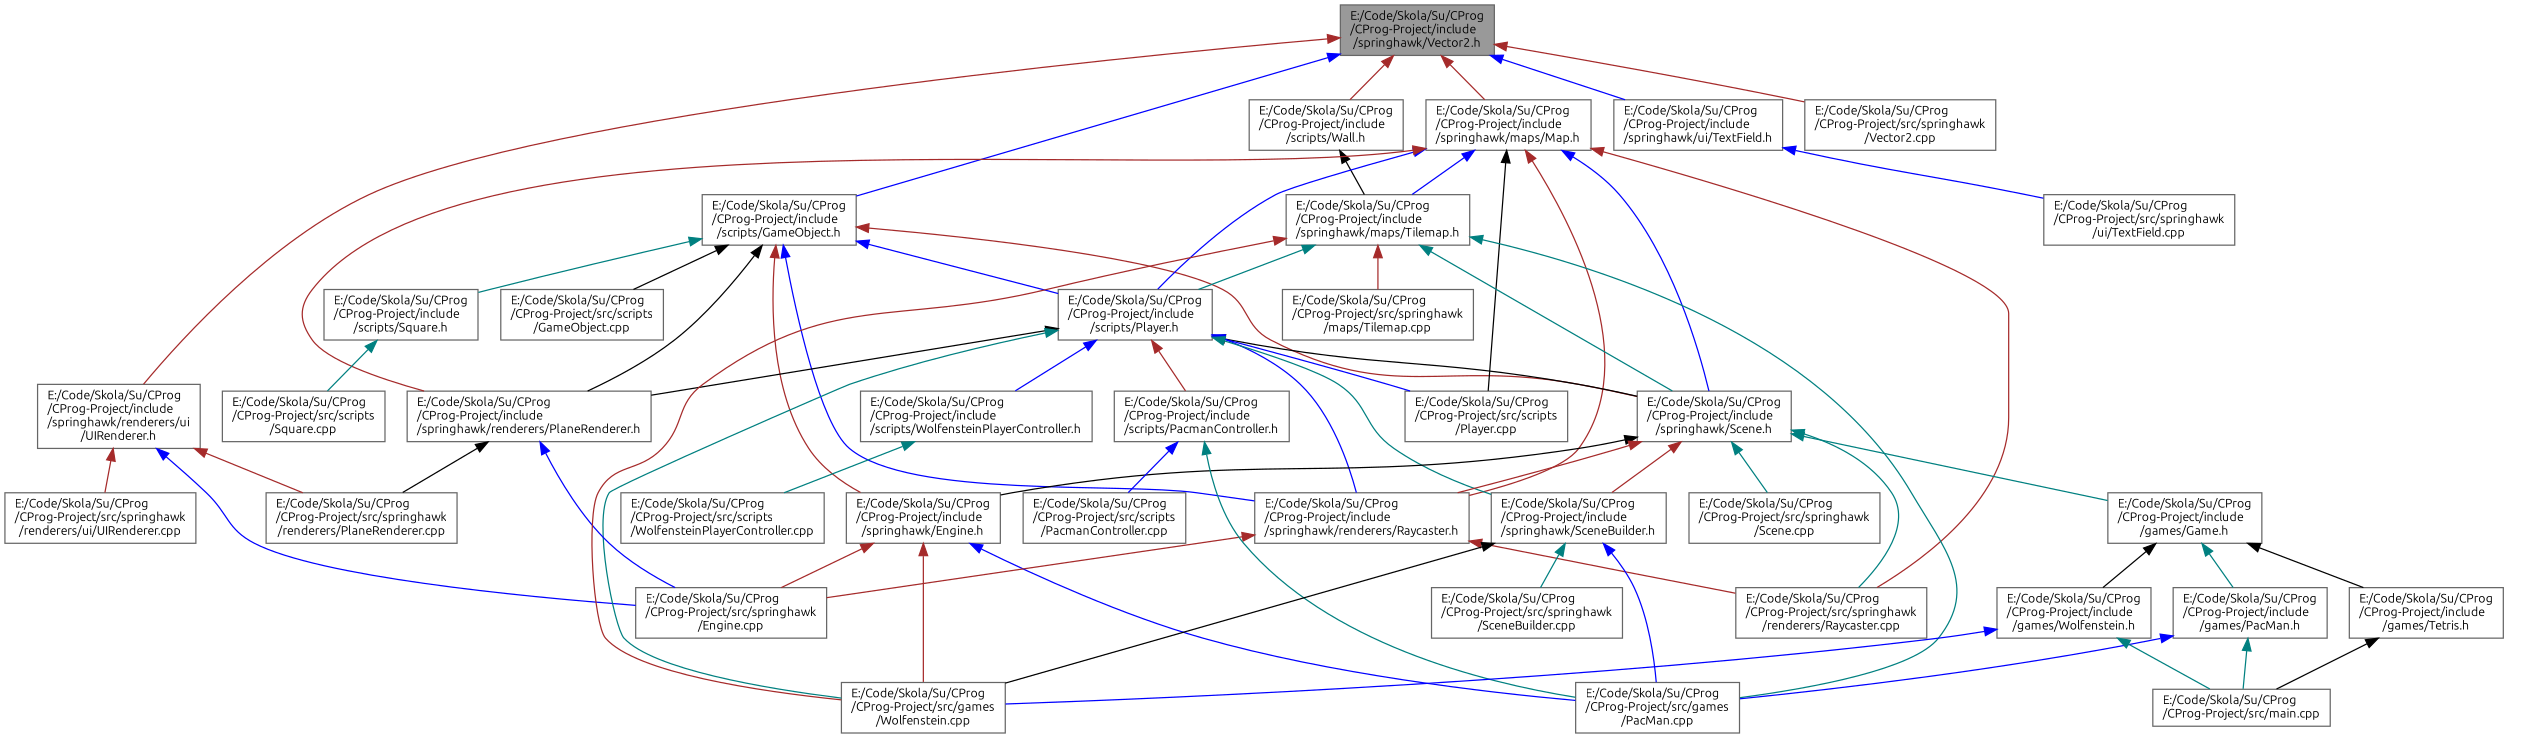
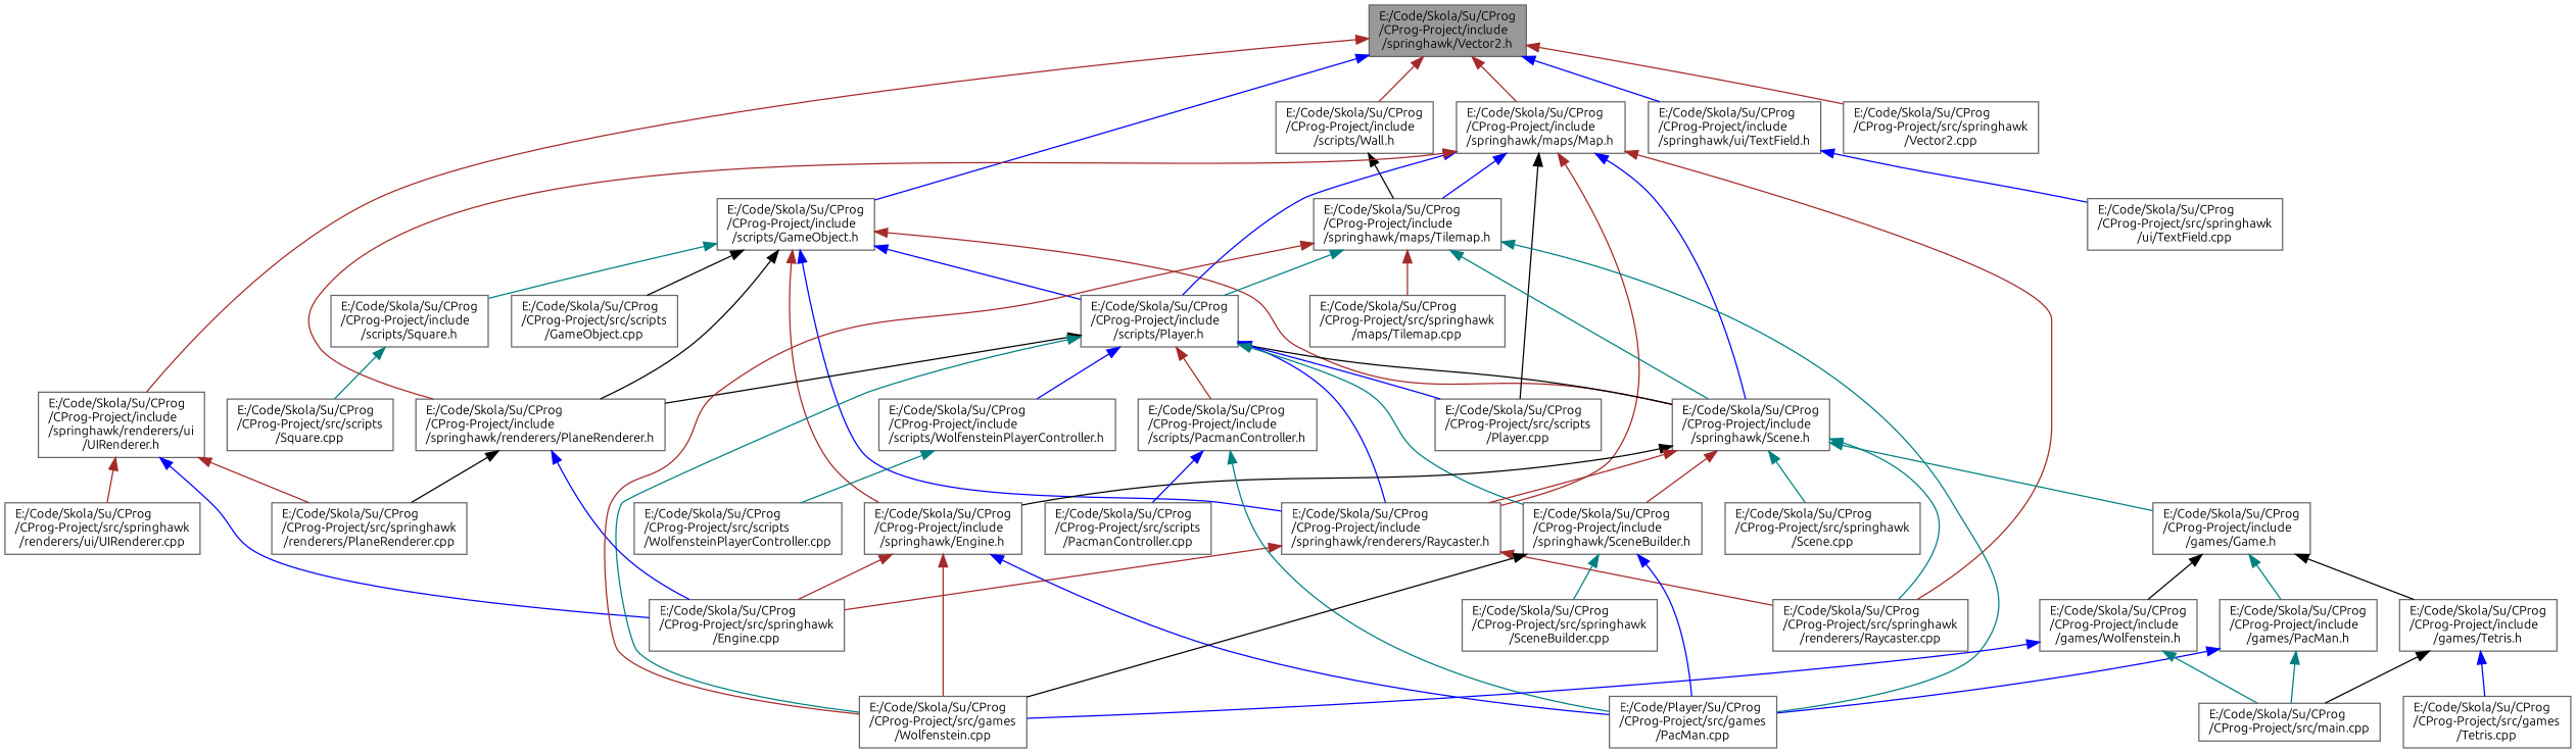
  digraph {
    fontname=Ubuntu
    node [color=grey40 fillcolor=white fontname=Ubuntu fontsize=10 shape=box style=filled]
    edge [color=brown dir=back fontname=Ubuntu fontsize=10 labelfontname=Helvetica labelfontsize=10 style=solid]
    n1 [color=gray40 fillcolor=grey60 fontcolor=black height=0.2 label="E:/Code/Skola/Su/CProg\l/CProg-Project/include\l/springhawk/Vector2.h" width=0.4]
    n2 [height=0.2 label="E:/Code/Skola/Su/CProg\l/CProg-Project/include\l/scripts/GameObject.h" width=0.4]
    n3 [height=0.2 label="E:/Code/Skola/Su/CProg\l/CProg-Project/include\l/scripts/Wall.h" width=0.4]
    n4 [height=0.2 label="E:/Code/Skola/Su/CProg\l/CProg-Project/include\l/springhawk/maps/Map.h" width=0.4]
    n5 [height=0.2 label="E:/Code/Skola/Su/CProg\l/CProg-Project/include\l/springhawk/renderers/ui\l/UIRenderer.h" width=0.4]
    n6 [height=0.2 label="E:/Code/Skola/Su/CProg\l/CProg-Project/include\l/springhawk/ui/TextField.h" width=0.4]
    n7 [height=0.2 label="E:/Code/Skola/Su/CProg\l/CProg-Project/src/springhawk\l/Vector2.cpp" width=0.4]
    n8 [height=0.2 label="E:/Code/Skola/Su/CProg\l/CProg-Project/include\l/scripts/Player.h" width=0.4]
    n9 [height=0.2 label="E:/Code/Skola/Su/CProg\l/CProg-Project/include\l/springhawk/Scene.h" width=0.4]
    n10 [height=0.2 label="E:/Code/Skola/Su/CProg\l/CProg-Project/include\l/springhawk/Engine.h" width=0.4]
    n11 [height=0.2 label="E:/Code/Skola/Su/CProg\l/CProg-Project/include\l/springhawk/renderers/Raycaster.h" width=0.4]
    n12 [height=0.2 label="E:/Code/Skola/Su/CProg\l/CProg-Project/include\l/springhawk/renderers/PlaneRenderer.h" width=0.4]
    n13 [height=0.2 label="E:/Code/Skola/Su/CProg\l/CProg-Project/include\l/scripts/Square.h" width=0.4]
    n14 [height=0.2 label="E:/Code/Skola/Su/CProg\l/CProg-Project/src/scripts\l/GameObject.cpp" width=0.4]
    n15 [height=0.2 label="E:/Code/Skola/Su/CProg\l/CProg-Project/include\l/springhawk/maps/Tilemap.h" width=0.4]
    n16 [height=0.2 label="E:/Code/Skola/Su/CProg\l/CProg-Project/src/scripts\l/Player.cpp" width=0.4]
    n17 [height=0.2 label="E:/Code/Skola/Su/CProg\l/CProg-Project/src/springhawk\l/renderers/Raycaster.cpp" width=0.4]
    n18 [height=0.2 label="E:/Code/Skola/Su/CProg\l/CProg-Project/src/springhawk\l/Engine.cpp" width=0.4]
    n19 [height=0.2 label="E:/Code/Skola/Su/CProg\l/CProg-Project/src/springhawk\l/renderers/PlaneRenderer.cpp" width=0.4]
    n20 [height=0.2 label="E:/Code/Skola/Su/CProg\l/CProg-Project/src/springhawk\l/renderers/ui/UIRenderer.cpp" width=0.4]
    n21 [height=0.2 label="E:/Code/Skola/Su/CProg\l/CProg-Project/src/springhawk\l/ui/TextField.cpp" width=0.4]
    n22 [height=0.2 label="E:/Code/Skola/Su/CProg\l/CProg-Project/include\l/scripts/PacmanController.h" width=0.4]
    n23 [height=0.2 label="E:/Code/Skola/Su/CProg\l/CProg-Project/include\l/scripts/WolfensteinPlayerController.h" width=0.4]
    n24 [height=0.2 label="E:/Code/Skola/Su/CProg\l/CProg-Project/src/games\l/Wolfenstein.cpp" width=0.4]
    n25 [height=0.2 label="E:/Code/Skola/Su/CProg\l/CProg-Project/include\l/springhawk/SceneBuilder.h" width=0.4]
    n26 [height=0.2 label="E:/Code/Skola/Su/CProg\l/CProg-Project/include\l/games/Game.h" width=0.4]
    n27 [height=0.2 label="E:/Code/Skola/Su/CProg\l/CProg-Project/src/springhawk\l/Scene.cpp" width=0.4]
-   n28 [height=0.2 label="E:/Code/Skola/Su/CProg\l/CProg-Project/src/games\l/PacMan.cpp" width=0.4]
+   n28 [height=0.2 label="E:/Code/Player/Su/CProg\l/CProg-Project/src/games\l/PacMan.cpp" width=0.4]
    n29 [height=0.2 label="E:/Code/Skola/Su/CProg\l/CProg-Project/src/scripts\l/Square.cpp" width=0.4]
    n30 [height=0.2 label="E:/Code/Skola/Su/CProg\l/CProg-Project/src/scripts\l/PacmanController.cpp" width=0.4]
    n31 [height=0.2 label="E:/Code/Skola/Su/CProg\l/CProg-Project/src/scripts\l/WolfensteinPlayerController.cpp" width=0.4]
    n32 [height=0.2 label="E:/Code/Skola/Su/CProg\l/CProg-Project/src/springhawk\l/SceneBuilder.cpp" width=0.4]
    n33 [height=0.2 label="E:/Code/Skola/Su/CProg\l/CProg-Project/include\l/games/PacMan.h" width=0.4]
    n34 [height=0.2 label="E:/Code/Skola/Su/CProg\l/CProg-Project/include\l/games/Tetris.h" width=0.4]
    n35 [height=0.2 label="E:/Code/Skola/Su/CProg\l/CProg-Project/include\l/games/Wolfenstein.h" width=0.4]
    n36 [height=0.2 label="E:/Code/Skola/Su/CProg\l/CProg-Project/src/main.cpp" width=0.4]
+   n37 [height=0.2 label="E:/Code/Skola/Su/CProg\l/CProg-Project/src/games\l/Tetris.cpp" width=0.4]
    n38 [height=0.2 label="E:/Code/Skola/Su/CProg\l/CProg-Project/src/springhawk\l/maps/Tilemap.cpp" width=0.4]
    n1 -> n2 [color=blue]
    n1 -> n3
    n1 -> n4
    n1 -> n5
    n1 -> n6 [color=blue]
    n1 -> n7
    n2 -> n8 [color=blue]
    n2 -> n9
    n2 -> n10
    n2 -> n11 [color=blue]
    n2 -> n12 [color=black]
    n2 -> n13 [color=teal]
    n2 -> n14 [color=black]
    n3 -> n15 [color=black]
    n4 -> n8 [color=blue]
    n4 -> n9 [color=blue]
    n4 -> n11
    n4 -> n12
    n4 -> n15 [color=blue]
    n4 -> n16 [color=black]
    n4 -> n17
    n5 -> n18 [color=blue]
    n5 -> n19
    n5 -> n20
    n6 -> n21 [color=blue]
    n8 -> n9 [color=black]
    n8 -> n11 [color=blue]
    n8 -> n12 [color=black]
    n8 -> n16 [color=blue]
    n8 -> n22
    n8 -> n23 [color=blue]
    n8 -> n24 [color=teal]
    n8 -> n25 [color=teal]
    n9 -> n10 [color=black]
    n9 -> n11
    n9 -> n17 [color=teal]
    n9 -> n25
    n9 -> n26 [color=teal]
    n9 -> n27 [color=teal]
    n10 -> n18
    n10 -> n24
    n10 -> n28 [color=blue]
    n11 -> n17
    n11 -> n18
    n12 -> n18 [color=blue]
    n12 -> n19 [color=black]
    n13 -> n29 [color=teal]
    n15 -> n8 [color=teal]
    n15 -> n9 [color=teal]
    n15 -> n24
    n15 -> n28 [color=teal]
    n15 -> n38
    n22 -> n28 [color=teal]
    n22 -> n30 [color=blue]
    n23 -> n31 [color=teal]
    n25 -> n24 [color=black]
    n25 -> n28 [color=blue]
    n25 -> n32 [color=teal]
    n26 -> n33 [color=teal]
    n26 -> n34 [color=black]
    n26 -> n35 [color=black]
    n33 -> n28 [color=blue]
    n33 -> n36 [color=teal]
    n34 -> n36 [color=black]
+   n34 -> n37 [color=blue]
    n35 -> n24 [color=blue]
    n35 -> n36 [color=teal]
  }
